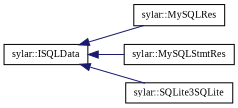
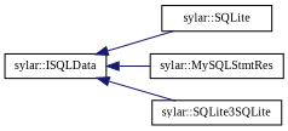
  digraph {
    fontname="Liberation Serif"
    rankdir=LR
    node [color=black fillcolor=white fontname="Liberation Serif" fontsize=10 shape=record style=filled]
    edge [color=midnightblue dir=back fontname="Liberation Serif" fontsize=10 labelfontname=Helvetica labelfontsize=10 style=solid]
    n1 [height=0.2 label="sylar::ISQLData" width=0.4]
-   n2 [height=0.2 label="sylar::MySQLRes" width=0.4]
+   n2 [height=0.2 label="sylar::SQLite" width=0.4]
    n3 [height=0.2 label="sylar::MySQLStmtRes" width=0.4]
    n4 [height=0.2 label="sylar::SQLite3SQLite" width=0.4]
    n1 -> n2
    n1 -> n3
    n1 -> n4
  }
